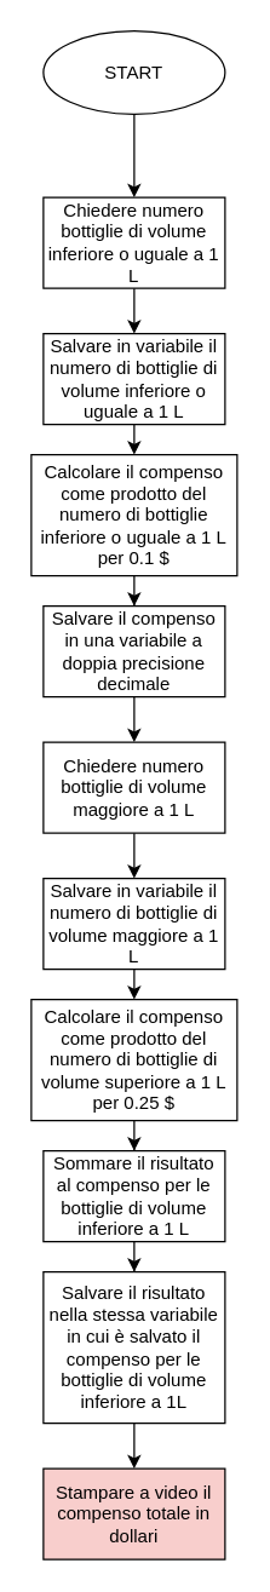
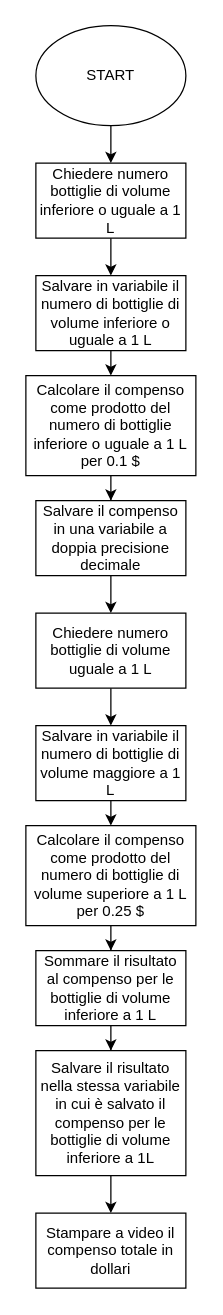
  <mxCell id="0" />
  <mxCell id="1" parent="0" />
  <mxCell id="2" value="" style="edgeStyle=orthogonalEdgeStyle;rounded=0;orthogonalLoop=1;jettySize=auto;html=1;" edge="1" parent="1" source="3" target="5"><mxGeometry relative="1" as="geometry" /></mxCell>
- <mxCell id="3" value="START" style="ellipse;whiteSpace=wrap;html=1;" vertex="1" parent="1"><mxGeometry x="28" y="20" width="120" height="55" as="geometry" /></mxCell>
+ <mxCell id="3" value="START" style="ellipse;whiteSpace=wrap;html=1;" vertex="1" parent="1"><mxGeometry x="28" y="20" width="120" height="80" as="geometry" /></mxCell>
  <mxCell id="4" value="" style="edgeStyle=orthogonalEdgeStyle;rounded=0;orthogonalLoop=1;jettySize=auto;html=1;" edge="1" parent="1" source="5" target="7"><mxGeometry relative="1" as="geometry" /></mxCell>
  <mxCell id="5" value="Chiedere numero bottiglie di volume inferiore o uguale a 1 L" style="whiteSpace=wrap;html=1;" vertex="1" parent="1"><mxGeometry x="28" y="130" width="120" height="60" as="geometry" /></mxCell>
  <mxCell id="6" style="edgeStyle=orthogonalEdgeStyle;rounded=0;orthogonalLoop=1;jettySize=auto;html=1;exitX=0.5;exitY=1;exitDx=0;exitDy=0;entryX=0.5;entryY=0;entryDx=0;entryDy=0;" edge="1" parent="1" source="7" target="9"><mxGeometry relative="1" as="geometry" /></mxCell>
  <mxCell id="7" value="Salvare in variabile il numero di bottiglie di volume inferiore o uguale a 1 L" style="whiteSpace=wrap;html=1;" vertex="1" parent="1"><mxGeometry x="28" y="220" width="120" height="60" as="geometry" /></mxCell>
  <mxCell id="8" value="" style="edgeStyle=orthogonalEdgeStyle;rounded=0;orthogonalLoop=1;jettySize=auto;html=1;" edge="1" parent="1" source="9" target="11"><mxGeometry relative="1" as="geometry" /></mxCell>
  <mxCell id="9" value="Calcolare il compenso come prodotto del numero di bottiglie inferiore o uguale a 1 L per 0.1 $" style="whiteSpace=wrap;html=1;" vertex="1" parent="1"><mxGeometry x="20" y="300" width="136" height="80" as="geometry" /></mxCell>
  <mxCell id="10" style="edgeStyle=orthogonalEdgeStyle;rounded=0;orthogonalLoop=1;jettySize=auto;html=1;exitX=0.5;exitY=1;exitDx=0;exitDy=0;entryX=0.5;entryY=0;entryDx=0;entryDy=0;" edge="1" parent="1" source="11" target="13"><mxGeometry relative="1" as="geometry" /></mxCell>
  <mxCell id="11" value="Salvare il compenso in una variabile a doppia precisione decimale" style="whiteSpace=wrap;html=1;" vertex="1" parent="1"><mxGeometry x="28" y="400" width="120" height="60" as="geometry" /></mxCell>
  <mxCell id="12" value="" style="edgeStyle=orthogonalEdgeStyle;rounded=0;orthogonalLoop=1;jettySize=auto;html=1;" edge="1" parent="1" source="13" target="15"><mxGeometry relative="1" as="geometry" /></mxCell>
- <mxCell id="13" value="Chiedere numero bottiglie di volume maggiore a 1 L" style="whiteSpace=wrap;html=1;" vertex="1" parent="1"><mxGeometry x="28" y="490" width="120" height="60" as="geometry" /></mxCell>
+ <mxCell id="13" value="Chiedere numero bottiglie di volume uguale a 1 L" style="whiteSpace=wrap;html=1;" vertex="1" parent="1"><mxGeometry x="28" y="490" width="120" height="60" as="geometry" /></mxCell>
  <mxCell id="14" style="edgeStyle=orthogonalEdgeStyle;rounded=0;orthogonalLoop=1;jettySize=auto;html=1;exitX=0.5;exitY=1;exitDx=0;exitDy=0;entryX=0.5;entryY=0;entryDx=0;entryDy=0;" edge="1" parent="1" source="15" target="17"><mxGeometry relative="1" as="geometry" /></mxCell>
  <mxCell id="15" value="Salvare in variabile il numero di bottiglie di volume maggiore a 1 L" style="whiteSpace=wrap;html=1;" vertex="1" parent="1"><mxGeometry x="28" y="580" width="120" height="60" as="geometry" /></mxCell>
  <mxCell id="16" value="" style="edgeStyle=orthogonalEdgeStyle;rounded=0;orthogonalLoop=1;jettySize=auto;html=1;" edge="1" parent="1" source="17" target="19"><mxGeometry relative="1" as="geometry" /></mxCell>
  <mxCell id="17" value="Calcolare il compenso come prodotto del numero di bottiglie di volume superiore a 1 L per 0.25 $" style="whiteSpace=wrap;html=1;" vertex="1" parent="1"><mxGeometry x="20" y="660" width="136" height="80" as="geometry" /></mxCell>
  <mxCell id="18" value="" style="edgeStyle=orthogonalEdgeStyle;rounded=0;orthogonalLoop=1;jettySize=auto;html=1;" edge="1" parent="1" source="19" target="21"><mxGeometry relative="1" as="geometry" /></mxCell>
  <mxCell id="19" value="Sommare il risultato al compenso per le bottiglie di volume inferiore a 1 L" style="whiteSpace=wrap;html=1;" vertex="1" parent="1"><mxGeometry x="28" y="760" width="120" height="60" as="geometry" /></mxCell>
  <mxCell id="20" value="" style="edgeStyle=orthogonalEdgeStyle;rounded=0;orthogonalLoop=1;jettySize=auto;html=1;" edge="1" parent="1" source="21" target="22"><mxGeometry relative="1" as="geometry" /></mxCell>
  <mxCell id="21" value="Salvare il risultato nella stessa variabile in cui è salvato il compenso per le bottiglie di volume inferiore a 1L" style="whiteSpace=wrap;html=1;" vertex="1" parent="1"><mxGeometry x="28" y="840" width="120" height="100" as="geometry" /></mxCell>
- <mxCell id="22" value="Stampare a video il compenso totale in dollari" style="whiteSpace=wrap;html=1;fillColor=#f8cecc;" vertex="1" parent="1"><mxGeometry x="28" y="970" width="120" height="60" as="geometry" /></mxCell>
+ <mxCell id="22" value="Stampare a video il compenso totale in dollari" style="whiteSpace=wrap;html=1;" vertex="1" parent="1"><mxGeometry x="28" y="970" width="120" height="60" as="geometry" /></mxCell>
